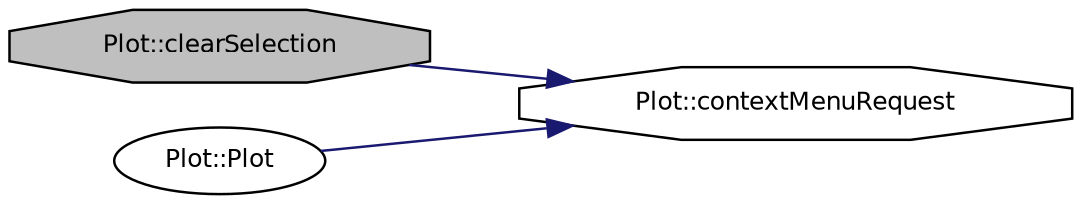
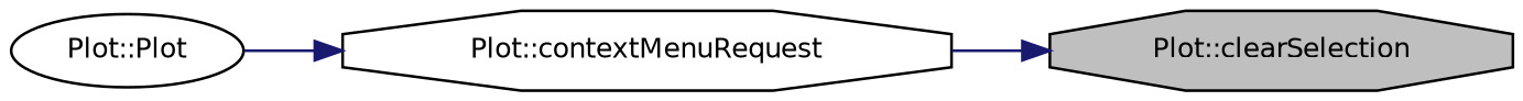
  digraph {
    rankdir=RL
    node [color=black fillcolor=white fontname=Helvetica fontsize=10 shape=octagon style=filled]
    edge [color=midnightblue dir=back fontname=Helvetica fontsize=10 labelfontname=Helvetica labelfontsize=10 style=solid]
    n1 [fillcolor=grey75 fontcolor=black height=0.2 label="Plot::clearSelection" width=0.4]
    n2 [height=0.2 label="Plot::contextMenuRequest" width=0.4]
    n3 [height=0.2 label="Plot::Plot" shape=ellipse width=0.4]
-   n2 -> n1
+   n1 -> n2
    n2 -> n3
  }
